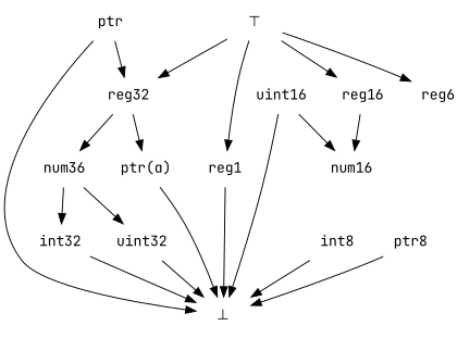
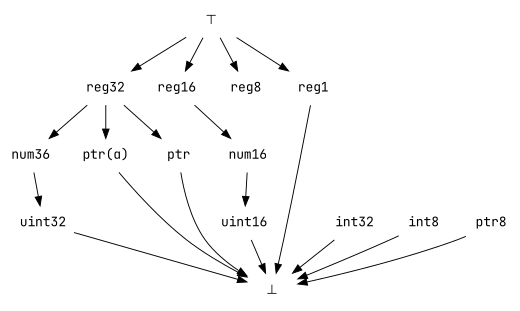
  digraph {
    fontname="JetBrains Mono"
    node [fontname="JetBrains Mono" shape=none]
    edge [fontname="JetBrains Mono"]
    n1 [label="⊤"]
    n2 [label=reg32]
    n3 [label=reg16]
-   n4 [label=reg6]
+   n4 [label=reg8]
    n5 [label=reg1]
    n6 [label=num36]
    n7 [label="ptr(α)"]
    n8 [label=ptr]
    n9 [label=num16]
    n10 [label="⊥"]
    n11 [label=int32]
    n12 [label=uint32]
    n13 [label=uint16]
    n14 [label=int8]
    n15 [label=ptr8]
    n1 -> n2
    n1 -> n3
    n1 -> n4
    n1 -> n5
    n2 -> n6
    n2 -> n7
-   n8 -> n2
+   n2 -> n8
    n3 -> n9
    n5 -> n10
-   n6 -> n11
    n6 -> n12
    n7 -> n10
    n8 -> n10
-   n13 -> n9
+   n9 -> n13
    n11 -> n10
    n12 -> n10
    n13 -> n10
    n14 -> n10
    n15 -> n10
  }
